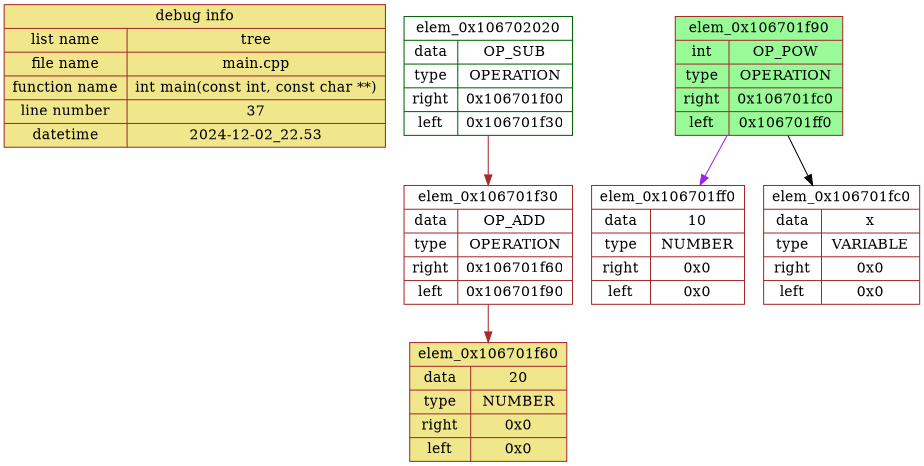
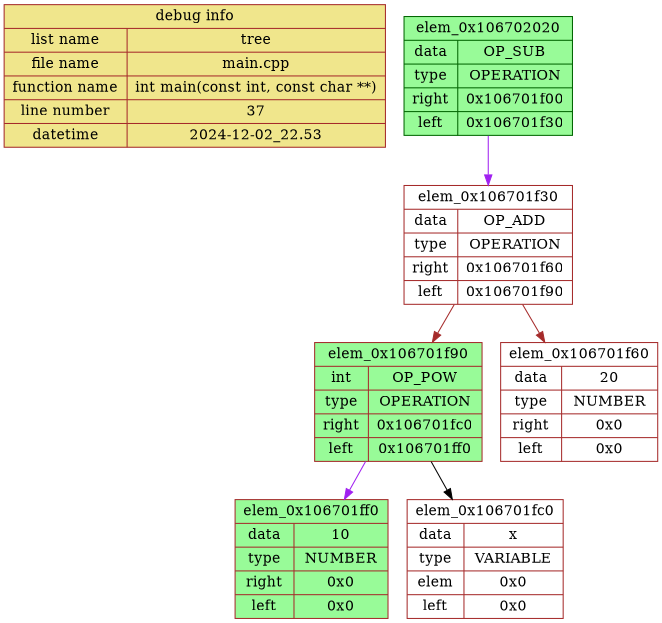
  digraph {
    node [color=brown fillcolor=white shape=record style=filled]
    edge [color=purple]
    n1 [fillcolor=khaki label="{debug info | { {list name | file name | function name | line number | datetime} | {tree | main.cpp | int main(const int, const char **) | 37 | 2024-12-02_22.53} }}"]
-   n2 [color=darkgreen label="{elem_0x106702020  | { {data | type | right | left} | {OP_SUB | OPERATION | 0x106701f00 | 0x106701f30} } }"]
+   n2 [color=darkgreen fillcolor=palegreen label="{elem_0x106702020  | { {data | type | right | left} | {OP_SUB | OPERATION | 0x106701f00 | 0x106701f30} } }"]
    n3 [label="{elem_0x106701f30  | { {data | type | right | left} | {OP_ADD | OPERATION | 0x106701f60 | 0x106701f90} } }"]
    n4 [fillcolor=palegreen label="{elem_0x106701f90  | { {int | type | right | left} | {OP_POW | OPERATION | 0x106701fc0 | 0x106701ff0} } }"]
-   n5 [fillcolor=khaki label="{elem_0x106701f60  | { {data | type | right | left} | {20 | NUMBER | 0x0 | 0x0} } }"]
-   n6 [label="{elem_0x106701ff0  | { {data | type | right | left} | {10 | NUMBER | 0x0 | 0x0} } }"]
-   n7 [label="{elem_0x106701fc0  | { {data | type | right | left} | {x | VARIABLE | 0x0 | 0x0} } }"]
-   n2 -> n3 [color=brown]
+   n5 [label="{elem_0x106701f60  | { {data | type | right | left} | {20 | NUMBER | 0x0 | 0x0} } }"]
+   n6 [fillcolor=palegreen label="{elem_0x106701ff0  | { {data | type | right | left} | {10 | NUMBER | 0x0 | 0x0} } }"]
+   n7 [label="{elem_0x106701fc0  | { {data | type | elem | left} | {x | VARIABLE | 0x0 | 0x0} } }"]
+   n2 -> n3
+   n3 -> n4 [color=brown]
    n3 -> n5 [color=brown]
    n4 -> n6
    n4 -> n7 [color=black]
  }
